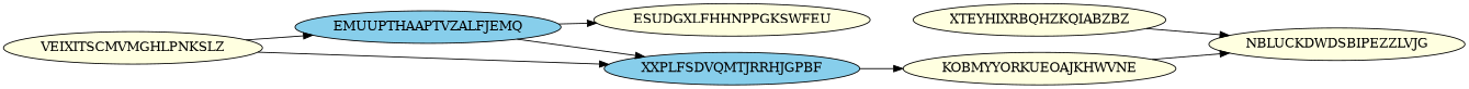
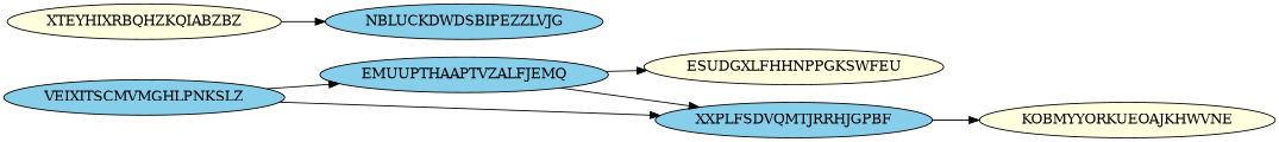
  digraph {
    rankdir=LR
    node [Processor=2 Start=79 Weight=19 fillcolor=lightyellow style=filled]
    edge [Weight=17]
    ESUDGXLFHHNPPGKSWFEU [Processor=1 Weight=12]
-   NBLUCKDWDSBIPEZZLVJG [Processor=3 Weight=12]
+   NBLUCKDWDSBIPEZZLVJG [Processor=3 Weight=12 fillcolor=skyblue]
    XTEYHIXRBQHZKQIABZBZ [Processor=1 Start=14 Weight=10]
    EMUUPTHAAPTVZALFJEMQ [Start=19 Weight=11 fillcolor=skyblue]
-   VEIXITSCMVMGHLPNKSLZ [Start=0]
+   VEIXITSCMVMGHLPNKSLZ [Start=0 fillcolor=skyblue]
    XXPLFSDVQMTJRRHJGPBF [Start=30 fillcolor=skyblue]
    KOBMYYORKUEOAJKHWVNE [Start=49]
    XTEYHIXRBQHZKQIABZBZ -> NBLUCKDWDSBIPEZZLVJG
    EMUUPTHAAPTVZALFJEMQ -> ESUDGXLFHHNPPGKSWFEU
    EMUUPTHAAPTVZALFJEMQ -> XXPLFSDVQMTJRRHJGPBF [Weight=13]
    VEIXITSCMVMGHLPNKSLZ -> EMUUPTHAAPTVZALFJEMQ [Weight=14]
    VEIXITSCMVMGHLPNKSLZ -> XXPLFSDVQMTJRRHJGPBF [Weight=14]
    XXPLFSDVQMTJRRHJGPBF -> KOBMYYORKUEOAJKHWVNE
-   KOBMYYORKUEOAJKHWVNE -> NBLUCKDWDSBIPEZZLVJG [Weight=11]
  }
